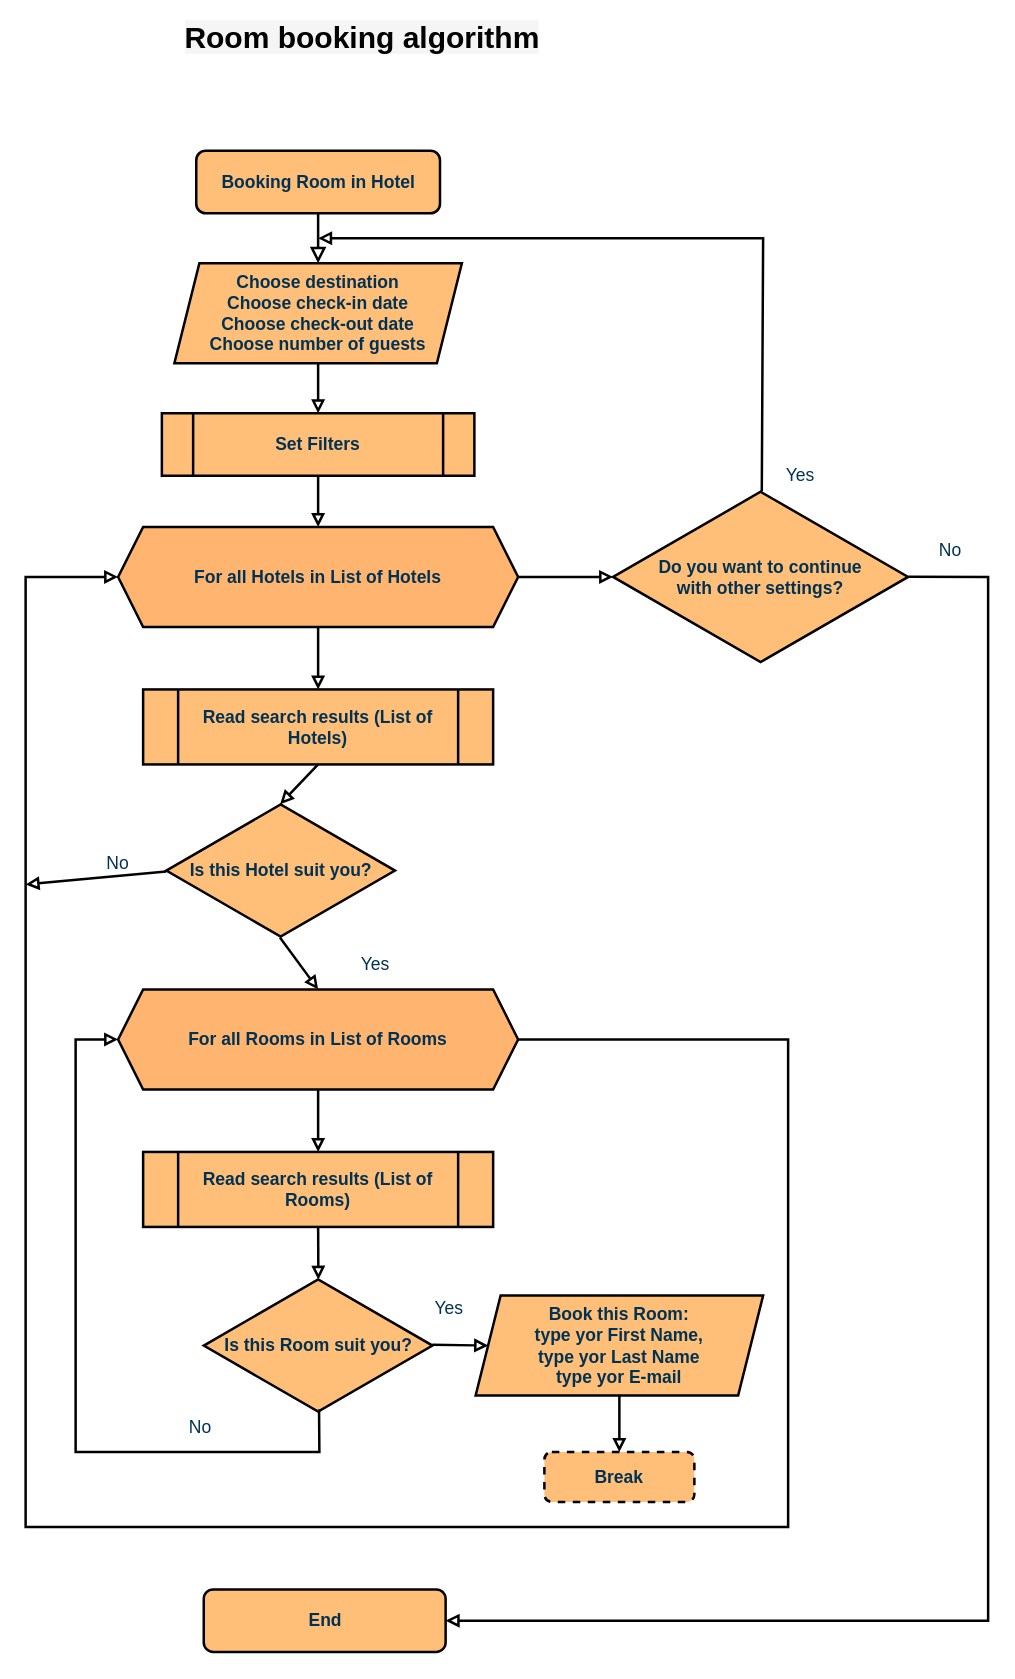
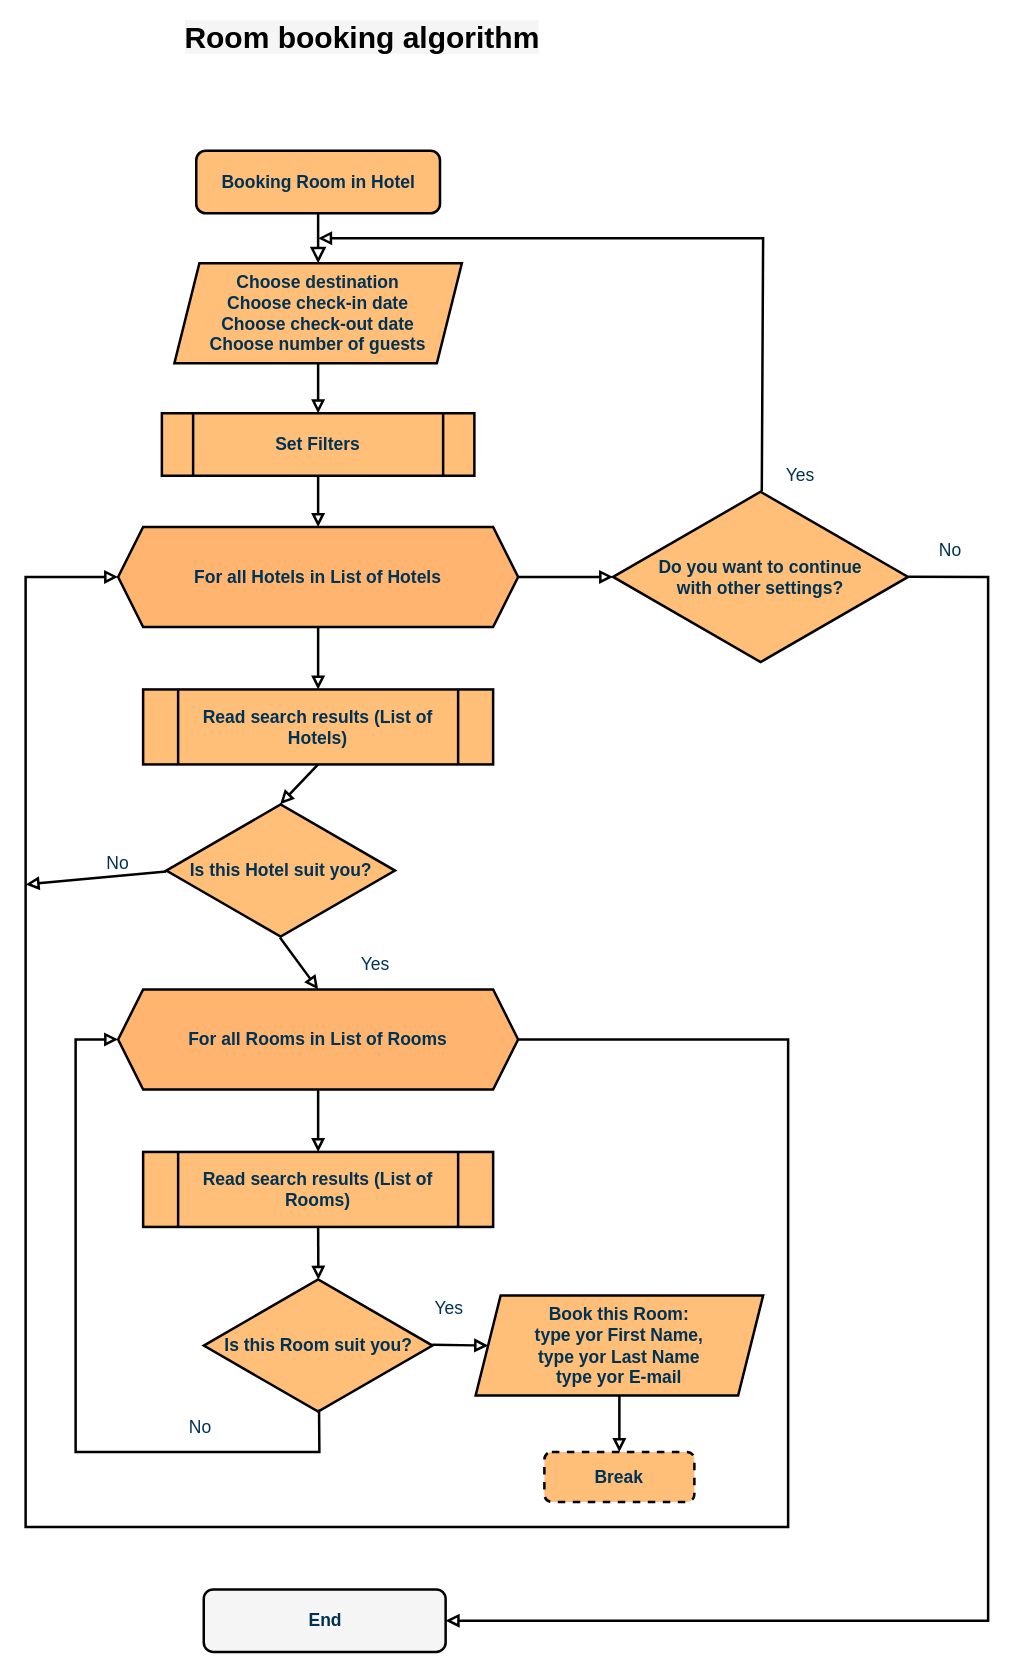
  <mxCell id="0" />
  <mxCell id="1" parent="0" />
  <mxCell id="2" value="" style="rounded=0;html=1;jettySize=auto;orthogonalLoop=1;fontSize=11;endArrow=block;endFill=0;endSize=8;strokeWidth=2;shadow=0;labelBackgroundColor=none;edgeStyle=orthogonalEdgeStyle;fillColor=#fff2cc;entryX=0.5;entryY=0;entryDx=0;entryDy=0;startSize=6;" parent="1" source="3" target="4" edge="1"><mxGeometry relative="1" as="geometry"><Array as="points" /></mxGeometry></mxCell>
  <mxCell id="3" value="Booking Room in Hotel" style="rounded=1;whiteSpace=wrap;html=1;fontSize=14;glass=0;strokeWidth=2;shadow=0;fontStyle=1;fillColor=#FFBF78;fontColor=#023253;" parent="1" vertex="1"><mxGeometry x="156.5" y="120" width="195" height="50" as="geometry" /></mxCell>
  <mxCell id="4" value="Choose destination&lt;br&gt;Choose check-in date&lt;br&gt;Choose check-out date&lt;br&gt;Choose number of guests" style="shape=parallelogram;perimeter=parallelogramPerimeter;whiteSpace=wrap;html=1;fixedSize=1;shadow=0;fontSize=14;fontStyle=1;fillColor=#FFBF78;strokeWidth=2;fontColor=#023253;" parent="1" vertex="1"><mxGeometry x="139" y="210" width="230" height="80" as="geometry" /></mxCell>
  <mxCell id="5" value="" style="endArrow=block;html=1;exitX=0.5;exitY=1;exitDx=0;exitDy=0;endFill=0;fillColor=#fff2cc;strokeWidth=2;" parent="1" source="4" target="14" edge="1"><mxGeometry width="50" height="50" relative="1" as="geometry"><mxPoint x="424" y="470" as="sourcePoint" /><mxPoint x="254" y="330" as="targetPoint" /></mxGeometry></mxCell>
  <mxCell id="6" value="Read search results (List of Hotels)" style="shape=process;whiteSpace=wrap;html=1;backgroundOutline=1;fontSize=14;fontStyle=1;fillColor=#FFBF78;strokeWidth=2;fontColor=#023253;" parent="1" vertex="1"><mxGeometry x="114" y="550.95" width="280" height="60" as="geometry" /></mxCell>
  <mxCell id="7" value="&lt;span style=&quot;font-size: 14px&quot;&gt;Is this Hotel suit you?&lt;/span&gt;" style="html=1;whiteSpace=wrap;aspect=fixed;shape=isoRectangle;fontSize=14;fontStyle=1;fillColor=#FFBF78;strokeWidth=2;fontColor=#023253;" parent="1" vertex="1"><mxGeometry x="132.51" y="640.95" width="183" height="109.8" as="geometry" /></mxCell>
  <mxCell id="8" value="" style="endArrow=block;html=1;endFill=0;fillColor=#fff2cc;strokeWidth=2;entryX=0.5;entryY=0;entryDx=0;entryDy=0;rounded=0;exitX=0.5;exitY=1;exitDx=0;exitDy=0;" parent="1" source="15" target="6" edge="1"><mxGeometry width="50" height="50" relative="1" as="geometry"><mxPoint x="250" y="510.95" as="sourcePoint" /><mxPoint x="264" y="412.63" as="targetPoint" /><Array as="points" /></mxGeometry></mxCell>
  <mxCell id="9" value="" style="endArrow=block;html=1;endFill=0;fillColor=#fff2cc;strokeWidth=2;entryX=0.498;entryY=0.016;entryDx=0;entryDy=0;entryPerimeter=0;rounded=0;exitX=0.5;exitY=1;exitDx=0;exitDy=0;" parent="1" source="6" target="7" edge="1"><mxGeometry width="50" height="50" relative="1" as="geometry"><mxPoint x="260" y="610.95" as="sourcePoint" /><mxPoint x="274" y="422.63" as="targetPoint" /><Array as="points" /></mxGeometry></mxCell>
  <mxCell id="10" value="No" style="text;html=1;strokeColor=none;fillColor=none;align=center;verticalAlign=middle;whiteSpace=wrap;rounded=0;shadow=0;fontSize=14;fontColor=#023253;" parent="1" vertex="1"><mxGeometry x="74.01" y="680" width="40" height="20" as="geometry" /></mxCell>
  <mxCell id="11" value="" style="endArrow=block;html=1;endFill=0;fillColor=#fff2cc;strokeWidth=2;rounded=0;entryX=0.5;entryY=0;entryDx=0;entryDy=0;exitX=0.497;exitY=0.988;exitDx=0;exitDy=0;exitPerimeter=0;" parent="1" source="7" target="16" edge="1"><mxGeometry width="50" height="50" relative="1" as="geometry"><mxPoint x="310" y="770.95" as="sourcePoint" /><mxPoint x="310" y="820.95" as="targetPoint" /><Array as="points" /></mxGeometry></mxCell>
  <mxCell id="12" value="" style="endArrow=block;html=1;endFill=0;fillColor=#fff2cc;strokeWidth=2;rounded=0;exitX=0.5;exitY=1;exitDx=0;exitDy=0;entryX=0.501;entryY=0.02;entryDx=0;entryDy=0;entryPerimeter=0;" parent="1" target="19" edge="1" source="17"><mxGeometry width="50" height="50" relative="1" as="geometry"><mxPoint x="252.5" y="943.63" as="sourcePoint" /><mxPoint x="252.82" y="1170.99" as="targetPoint" /><Array as="points" /></mxGeometry></mxCell>
  <mxCell id="13" value="Yes" style="text;html=1;strokeColor=none;fillColor=none;align=center;verticalAlign=middle;whiteSpace=wrap;rounded=0;shadow=0;fontSize=14;fontColor=#023253;" parent="1" vertex="1"><mxGeometry x="620" y="370.15" width="40" height="20" as="geometry" /></mxCell>
  <mxCell id="14" value="&lt;span style=&quot;font-size: 14px&quot;&gt;Set Filters&lt;/span&gt;" style="shape=process;whiteSpace=wrap;html=1;backgroundOutline=1;fontSize=14;fontStyle=1;fillColor=#FFBF78;strokeWidth=2;fontColor=#023253;" vertex="1" parent="1"><mxGeometry x="129" y="330" width="250" height="50" as="geometry" /></mxCell>
  <mxCell id="15" value="For all Hotels in List of Hotels" style="shape=hexagon;perimeter=hexagonPerimeter2;whiteSpace=wrap;html=1;fixedSize=1;fillColor=#FFB570;strokeWidth=2;fontStyle=1;fontSize=14;fontColor=#023253;" vertex="1" parent="1"><mxGeometry x="94" y="420.95" width="320" height="80" as="geometry" /></mxCell>
  <mxCell id="16" value="For all Rooms in List of Rooms" style="shape=hexagon;perimeter=hexagonPerimeter2;whiteSpace=wrap;html=1;fixedSize=1;fillColor=#FFB570;strokeWidth=2;fontStyle=1;fontSize=14;fontColor=#023253;" vertex="1" parent="1"><mxGeometry x="94" y="790.95" width="320" height="80" as="geometry" /></mxCell>
  <mxCell id="17" value="Read search results (List of Rooms)" style="shape=process;whiteSpace=wrap;html=1;backgroundOutline=1;fontSize=14;fontStyle=1;fillColor=#FFBF78;strokeWidth=2;fontColor=#023253;" vertex="1" parent="1"><mxGeometry x="114.01" y="920.95" width="280" height="60" as="geometry" /></mxCell>
  <mxCell id="18" value="" style="endArrow=block;html=1;endFill=0;fillColor=#fff2cc;strokeWidth=2;rounded=0;exitX=0.5;exitY=1;exitDx=0;exitDy=0;entryX=0.5;entryY=0;entryDx=0;entryDy=0;" edge="1" parent="1" source="16" target="17"><mxGeometry width="50" height="50" relative="1" as="geometry"><mxPoint x="252.5" y="943.63" as="sourcePoint" /><mxPoint x="280" y="910.95" as="targetPoint" /><Array as="points" /></mxGeometry></mxCell>
  <mxCell id="19" value="&lt;span style=&quot;font-size: 14px&quot;&gt;Is this Room suit you?&lt;/span&gt;" style="html=1;whiteSpace=wrap;aspect=fixed;shape=isoRectangle;fontSize=14;fontStyle=1;fillColor=#FFBF78;strokeWidth=2;fontColor=#023253;" vertex="1" parent="1"><mxGeometry x="162.51" y="1020.95" width="183" height="109.8" as="geometry" /></mxCell>
- <mxCell id="20" value="End" style="rounded=1;whiteSpace=wrap;html=1;fontSize=14;glass=0;strokeWidth=2;shadow=0;fontStyle=1;fillColor=#FFBF78;fontColor=#023253;" vertex="1" parent="1"><mxGeometry x="162.51" y="1270.95" width="193.5" height="50" as="geometry" /></mxCell>
+ <mxCell id="20" value="End" style="rounded=1;whiteSpace=wrap;html=1;fontSize=14;glass=0;strokeWidth=2;shadow=0;fontStyle=1;fillColor=#f5f5f5;fontColor=#023253;" vertex="1" parent="1"><mxGeometry x="162.51" y="1270.95" width="193.5" height="50" as="geometry" /></mxCell>
  <mxCell id="21" value="Book this Room:&lt;br&gt;type yor First Name, &lt;br&gt;type yor&amp;nbsp;Last Name&lt;br&gt;type yor&amp;nbsp;E-mail" style="shape=parallelogram;perimeter=parallelogramPerimeter;whiteSpace=wrap;html=1;fixedSize=1;shadow=0;fontSize=14;fontStyle=1;fillColor=#FFBF78;strokeWidth=2;fontColor=#023253;" vertex="1" parent="1"><mxGeometry x="380" y="1035.85" width="230" height="80" as="geometry" /></mxCell>
  <mxCell id="22" value="Do you want to continue&lt;br&gt;with other settings?" style="html=1;whiteSpace=wrap;aspect=fixed;shape=isoRectangle;fontSize=14;fontStyle=1;fillColor=#FFBF78;strokeWidth=2;fontColor=#023253;" vertex="1" parent="1"><mxGeometry x="490" y="390.15" width="236" height="141.6" as="geometry" /></mxCell>
  <mxCell id="23" value="" style="endArrow=block;html=1;endFill=0;fillColor=#fff2cc;strokeWidth=2;rounded=0;entryX=1;entryY=0.5;entryDx=0;entryDy=0;exitX=1.001;exitY=0.499;exitDx=0;exitDy=0;exitPerimeter=0;" edge="1" parent="1" source="22" target="20"><mxGeometry width="50" height="50" relative="1" as="geometry"><mxPoint x="760" y="487" as="sourcePoint" /><mxPoint x="470" y="1430" as="targetPoint" /><Array as="points"><mxPoint x="790" y="461" /><mxPoint x="790" y="1296" /></Array></mxGeometry></mxCell>
  <mxCell id="24" value="" style="endArrow=block;html=1;exitX=0.504;exitY=0.015;exitDx=0;exitDy=0;endFill=0;fillColor=#fff2cc;strokeWidth=2;exitPerimeter=0;rounded=0;" edge="1" parent="1" source="22"><mxGeometry width="50" height="50" relative="1" as="geometry"><mxPoint x="603.03" y="425.243" as="sourcePoint" /><mxPoint x="254" y="190" as="targetPoint" /><Array as="points"><mxPoint x="610" y="190" /></Array></mxGeometry></mxCell>
  <mxCell id="25" value="No" style="text;html=1;strokeColor=none;fillColor=none;align=center;verticalAlign=middle;whiteSpace=wrap;rounded=0;shadow=0;fontSize=14;fontColor=#023253;" vertex="1" parent="1"><mxGeometry x="740" y="430" width="40" height="20" as="geometry" /></mxCell>
  <mxCell id="26" value="" style="endArrow=block;html=1;endFill=0;fillColor=#fff2cc;strokeWidth=2;entryX=0.5;entryY=0;entryDx=0;entryDy=0;rounded=0;exitX=0.5;exitY=1;exitDx=0;exitDy=0;" edge="1" parent="1" source="14" target="15"><mxGeometry width="50" height="50" relative="1" as="geometry"><mxPoint x="254" y="410" as="sourcePoint" /><mxPoint x="274.231" y="443.259" as="targetPoint" /><Array as="points" /></mxGeometry></mxCell>
  <mxCell id="27" value="" style="endArrow=block;html=1;endFill=0;fillColor=#fff2cc;strokeWidth=2;rounded=0;exitX=0.999;exitY=0.494;exitDx=0;exitDy=0;exitPerimeter=0;entryX=0;entryY=0.5;entryDx=0;entryDy=0;" edge="1" parent="1" source="19" target="21"><mxGeometry width="50" height="50" relative="1" as="geometry"><mxPoint x="260" y="1120.95" as="sourcePoint" /><mxPoint x="260.17" y="1172.25" as="targetPoint" /><Array as="points" /></mxGeometry></mxCell>
  <mxCell id="28" value="" style="endArrow=block;html=1;endFill=0;fillColor=#fff2cc;strokeWidth=2;rounded=0;exitX=0.5;exitY=1;exitDx=0;exitDy=0;entryX=0.5;entryY=0;entryDx=0;entryDy=0;" edge="1" parent="1" source="21" target="32"><mxGeometry width="50" height="50" relative="1" as="geometry"><mxPoint x="290" y="1120.95" as="sourcePoint" /><mxPoint x="532.27" y="1170.95" as="targetPoint" /><Array as="points" /></mxGeometry></mxCell>
  <mxCell id="29" value="" style="endArrow=block;html=1;exitX=1;exitY=0.5;exitDx=0;exitDy=0;endFill=0;fillColor=#fff2cc;strokeWidth=2;rounded=0;entryX=0;entryY=0.5;entryDx=0;entryDy=0;" edge="1" parent="1" source="16" target="15"><mxGeometry width="50" height="50" relative="1" as="geometry"><mxPoint x="616.904" y="389.391" as="sourcePoint" /><mxPoint x="0" y="780.95" as="targetPoint" /><Array as="points"><mxPoint x="630" y="830.95" /><mxPoint x="630" y="1220.95" /><mxPoint x="20" y="1220.95" /><mxPoint x="20" y="460.95" /></Array></mxGeometry></mxCell>
  <mxCell id="30" value="" style="endArrow=block;html=1;exitX=1;exitY=0.5;exitDx=0;exitDy=0;endFill=0;fillColor=#fff2cc;strokeWidth=2;rounded=0;entryX=0;entryY=0.5;entryDx=0;entryDy=0;entryPerimeter=0;" edge="1" parent="1" source="15" target="22"><mxGeometry width="50" height="50" relative="1" as="geometry"><mxPoint x="616.904" y="389.391" as="sourcePoint" /><mxPoint x="470" y="430" as="targetPoint" /><Array as="points" /></mxGeometry></mxCell>
  <mxCell id="31" value="" style="endArrow=block;html=1;endFill=0;fillColor=#fff2cc;strokeWidth=2;rounded=0;entryX=0;entryY=0.5;entryDx=0;entryDy=0;exitX=0.504;exitY=0.965;exitDx=0;exitDy=0;exitPerimeter=0;" edge="1" parent="1" source="19" target="16"><mxGeometry width="50" height="50" relative="1" as="geometry"><mxPoint x="254" y="1130.95" as="sourcePoint" /><mxPoint x="270.51" y="1030.95" as="targetPoint" /><Array as="points"><mxPoint x="255" y="1160.95" /><mxPoint x="60" y="1160.95" /><mxPoint x="60" y="830.95" /></Array></mxGeometry></mxCell>
  <mxCell id="32" value="Break" style="rounded=1;whiteSpace=wrap;html=1;fontSize=14;glass=0;strokeWidth=2;shadow=0;fontStyle=1;fillColor=#FFBF78;fontColor=#023253;dashed=1;" vertex="1" parent="1"><mxGeometry x="435" y="1160.95" width="120" height="40" as="geometry" /></mxCell>
  <mxCell id="33" value="" style="endArrow=block;html=1;endFill=0;fillColor=#fff2cc;strokeWidth=2;rounded=0;exitX=0;exitY=0.506;exitDx=0;exitDy=0;exitPerimeter=0;" edge="1" parent="1" source="7"><mxGeometry width="50" height="50" relative="1" as="geometry"><mxPoint x="140" y="704" as="sourcePoint" /><mxPoint x="20" y="707" as="targetPoint" /><Array as="points" /></mxGeometry></mxCell>
  <mxCell id="34" value="No" style="text;html=1;strokeColor=none;fillColor=none;align=center;verticalAlign=middle;whiteSpace=wrap;rounded=0;shadow=0;fontSize=14;fontColor=#023253;" vertex="1" parent="1"><mxGeometry x="140" y="1130.75" width="40" height="20" as="geometry" /></mxCell>
  <mxCell id="35" value="Yes" style="text;html=1;strokeColor=none;fillColor=none;align=center;verticalAlign=middle;whiteSpace=wrap;rounded=0;shadow=0;fontSize=14;fontColor=#023253;" vertex="1" parent="1"><mxGeometry x="339" y="1035.85" width="40" height="20" as="geometry" /></mxCell>
  <mxCell id="36" value="Yes" style="text;html=1;strokeColor=none;fillColor=none;align=center;verticalAlign=middle;whiteSpace=wrap;rounded=0;shadow=0;fontSize=14;fontColor=#023253;" vertex="1" parent="1"><mxGeometry x="280" y="760.75" width="40" height="20" as="geometry" /></mxCell>
  <mxCell id="37" value="&lt;span style=&quot;color: rgb(0 , 0 , 0) ; font-family: &amp;#34;arial&amp;#34; , &amp;#34;helvetica&amp;#34; , sans-serif ; font-size: 24px ; background-color: rgba(0 , 0 , 0 , 0.04)&quot;&gt;Room booking algorithm&lt;/span&gt;" style="text;html=1;strokeColor=none;fillColor=none;align=center;verticalAlign=middle;whiteSpace=wrap;rounded=0;fontSize=24;fontColor=#023253;fontStyle=1" vertex="1" parent="1"><mxGeometry x="100" y="20" width="378.5" height="20" as="geometry" /></mxCell>
